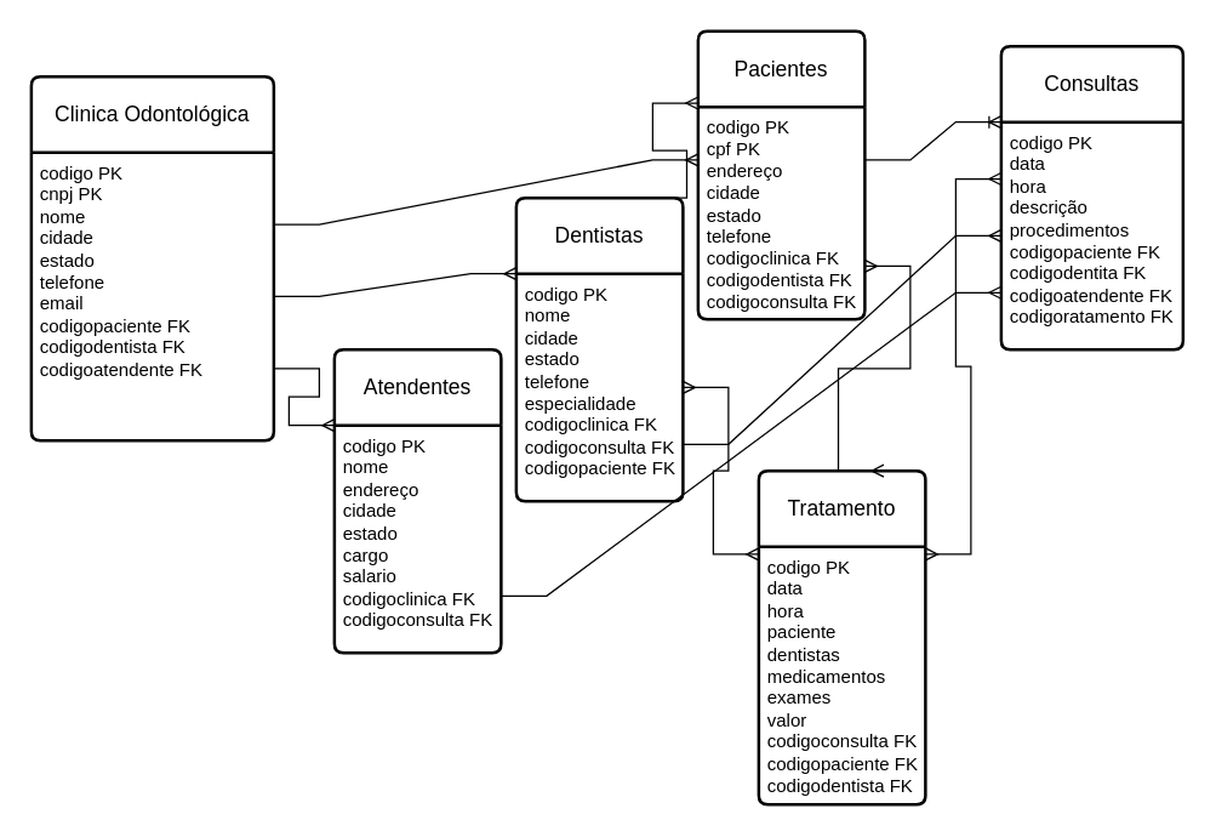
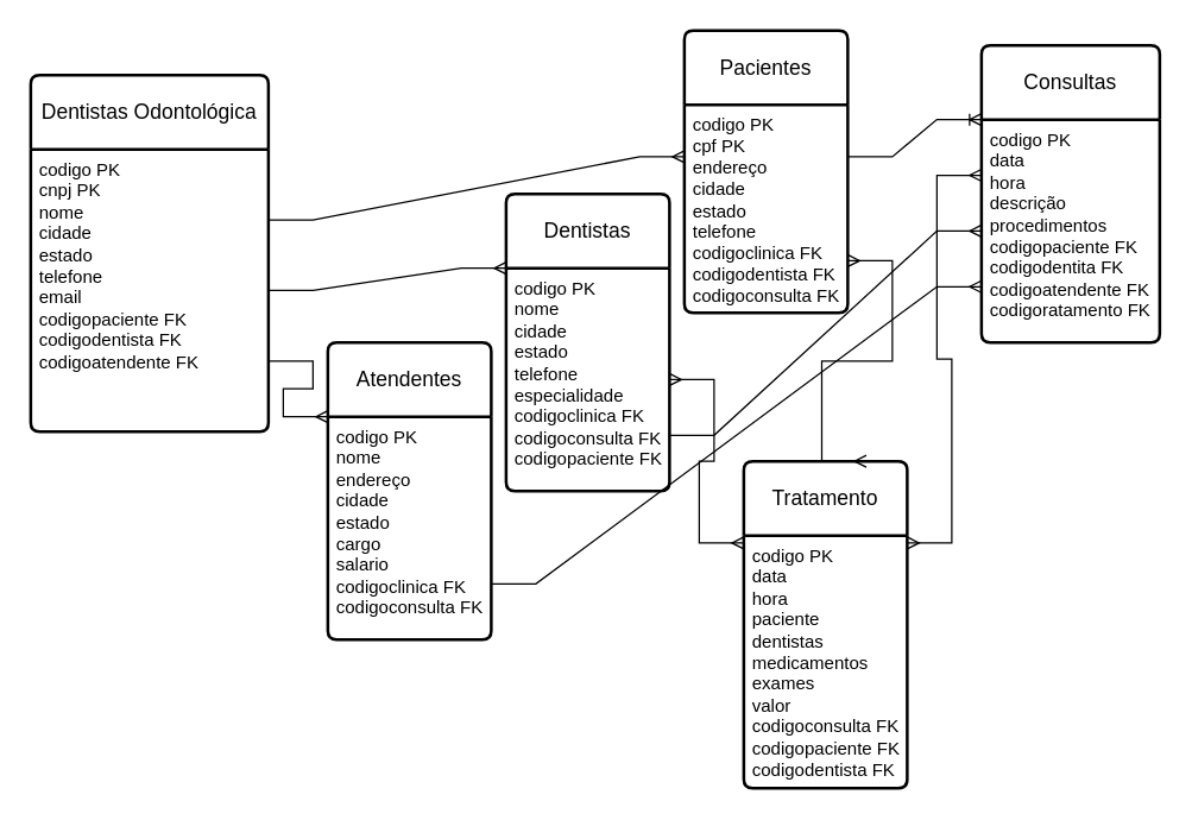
  <mxCell id="0" />
  <mxCell id="1" parent="0" />
- <mxCell id="2" value="Clinica Odontológica" style="swimlane;childLayout=stackLayout;horizontal=1;startSize=50;horizontalStack=0;rounded=1;fontSize=14;fontStyle=0;strokeWidth=2;resizeParent=0;resizeLast=1;shadow=0;dashed=0;align=center;arcSize=4;whiteSpace=wrap;html=1;" vertex="1" parent="1"><mxGeometry x="20" y="50" width="160" height="240" as="geometry" /></mxCell>
+ <mxCell id="2" value="Dentistas Odontológica" style="swimlane;childLayout=stackLayout;horizontal=1;startSize=50;horizontalStack=0;rounded=1;fontSize=14;fontStyle=0;strokeWidth=2;resizeParent=0;resizeLast=1;shadow=0;dashed=0;align=center;arcSize=4;whiteSpace=wrap;html=1;" vertex="1" parent="1"><mxGeometry x="20" y="50" width="160" height="240" as="geometry" /></mxCell>
  <mxCell id="3" value="codigo PK&lt;div&gt;cnpj PK&lt;/div&gt;&lt;div&gt;nome&lt;/div&gt;&lt;div&gt;cidade&lt;/div&gt;&lt;div&gt;estado&lt;/div&gt;&lt;div&gt;telefone&lt;/div&gt;&lt;div&gt;email&lt;/div&gt;&lt;div&gt;codigopaciente FK&lt;/div&gt;&lt;div&gt;codigodentista FK&lt;/div&gt;&lt;div&gt;codigoatendente FK&lt;/div&gt;" style="align=left;strokeColor=none;fillColor=none;spacingLeft=4;fontSize=12;verticalAlign=top;resizable=0;rotatable=0;part=1;html=1;" vertex="1" parent="2"><mxGeometry y="50" width="160" height="190" as="geometry" /></mxCell>
  <mxCell id="4" value="Pacientes" style="swimlane;childLayout=stackLayout;horizontal=1;startSize=50;horizontalStack=0;rounded=1;fontSize=14;fontStyle=0;strokeWidth=2;resizeParent=0;resizeLast=1;shadow=0;dashed=0;align=center;arcSize=4;whiteSpace=wrap;html=1;" vertex="1" parent="1"><mxGeometry x="460" width="110" height="190" as="geometry" y="20" /></mxCell>
  <mxCell id="5" value="codigo PK&lt;div&gt;cpf PK&lt;br&gt;&lt;div&gt;endereço&lt;/div&gt;&lt;div&gt;cidade&lt;/div&gt;&lt;div&gt;estado&lt;/div&gt;&lt;div&gt;telefone&lt;/div&gt;&lt;/div&gt;&lt;div&gt;codigoclinica FK&lt;/div&gt;&lt;div&gt;codigodentista FK&lt;/div&gt;&lt;div&gt;codigoconsulta FK&lt;/div&gt;" style="align=left;strokeColor=none;fillColor=none;spacingLeft=4;fontSize=12;verticalAlign=top;resizable=0;rotatable=0;part=1;html=1;" vertex="1" parent="4"><mxGeometry y="50" width="110" height="140" as="geometry" /></mxCell>
  <mxCell id="6" value="Dentistas" style="swimlane;childLayout=stackLayout;horizontal=1;startSize=50;horizontalStack=0;rounded=1;fontSize=14;fontStyle=0;strokeWidth=2;resizeParent=0;resizeLast=1;shadow=0;dashed=0;align=center;arcSize=4;whiteSpace=wrap;html=1;" vertex="1" parent="1"><mxGeometry x="340" y="130" width="110" height="200" as="geometry" /></mxCell>
  <mxCell id="7" value="codigo PK&lt;div&gt;nome&lt;/div&gt;&lt;div&gt;cidade&lt;/div&gt;&lt;div&gt;estado&lt;/div&gt;&lt;div&gt;telefone&lt;/div&gt;&lt;div&gt;especialidade&lt;/div&gt;&lt;div&gt;codigoclinica FK&lt;/div&gt;&lt;div&gt;codigoconsulta FK&lt;/div&gt;&lt;div&gt;codigopaciente FK&lt;/div&gt;" style="align=left;strokeColor=none;fillColor=none;spacingLeft=4;fontSize=12;verticalAlign=top;resizable=0;rotatable=0;part=1;html=1;" vertex="1" parent="6"><mxGeometry y="50" width="110" height="150" as="geometry" /></mxCell>
  <mxCell id="8" value="Atendentes" style="swimlane;childLayout=stackLayout;horizontal=1;startSize=50;horizontalStack=0;rounded=1;fontSize=14;fontStyle=0;strokeWidth=2;resizeParent=0;resizeLast=1;shadow=0;dashed=0;align=center;arcSize=4;whiteSpace=wrap;html=1;" vertex="1" parent="1"><mxGeometry x="220" y="230" width="110" height="200" as="geometry" /></mxCell>
  <mxCell id="9" value="codigo PK&lt;div&gt;nome&lt;/div&gt;&lt;div&gt;endereço&lt;/div&gt;&lt;div&gt;cidade&lt;/div&gt;&lt;div&gt;estado&lt;/div&gt;&lt;div&gt;cargo&lt;/div&gt;&lt;div&gt;salario&lt;/div&gt;&lt;div&gt;codigoclinica FK&lt;/div&gt;&lt;div&gt;codigoconsulta FK&lt;/div&gt;" style="align=left;strokeColor=none;fillColor=none;spacingLeft=4;fontSize=12;verticalAlign=top;resizable=0;rotatable=0;part=1;html=1;" vertex="1" parent="8"><mxGeometry y="50" width="110" height="150" as="geometry" /></mxCell>
  <mxCell id="10" value="Consultas" style="swimlane;childLayout=stackLayout;horizontal=1;startSize=50;horizontalStack=0;rounded=1;fontSize=14;fontStyle=0;strokeWidth=2;resizeParent=0;resizeLast=1;shadow=0;dashed=0;align=center;arcSize=4;whiteSpace=wrap;html=1;" vertex="1" parent="1"><mxGeometry x="660" y="30" width="120" height="200" as="geometry" /></mxCell>
  <mxCell id="11" value="codigo PK&lt;div&gt;data&lt;/div&gt;&lt;div&gt;hora&lt;/div&gt;&lt;div&gt;descrição&lt;/div&gt;&lt;div&gt;procedimentos&lt;/div&gt;&lt;div&gt;codigopaciente FK&lt;/div&gt;&lt;div&gt;codigodentita FK&lt;/div&gt;&lt;div&gt;codigoatendente FK&lt;/div&gt;&lt;div&gt;codigoratamento FK&lt;/div&gt;" style="align=left;strokeColor=none;fillColor=none;spacingLeft=4;fontSize=12;verticalAlign=top;resizable=0;rotatable=0;part=1;html=1;" vertex="1" parent="10"><mxGeometry y="50" width="120" height="150" as="geometry" /></mxCell>
  <mxCell id="12" value="Tratamento" style="swimlane;childLayout=stackLayout;horizontal=1;startSize=50;horizontalStack=0;rounded=1;fontSize=14;fontStyle=0;strokeWidth=2;resizeParent=0;resizeLast=1;shadow=0;dashed=0;align=center;arcSize=4;whiteSpace=wrap;html=1;" vertex="1" parent="1"><mxGeometry x="500" y="310" width="110" height="220" as="geometry" /></mxCell>
  <mxCell id="13" value="codigo PK&lt;div&gt;data&lt;/div&gt;&lt;div&gt;hora&lt;/div&gt;&lt;div&gt;paciente&lt;/div&gt;&lt;div&gt;dentistas&lt;/div&gt;&lt;div&gt;medicamentos&lt;/div&gt;&lt;div&gt;exames&lt;/div&gt;&lt;div&gt;valor&lt;/div&gt;&lt;div&gt;codigoconsulta FK&lt;/div&gt;&lt;div&gt;codigopaciente FK&lt;/div&gt;&lt;div&gt;codigodentista FK&lt;/div&gt;" style="align=left;strokeColor=none;fillColor=none;spacingLeft=4;fontSize=12;verticalAlign=top;resizable=0;rotatable=0;part=1;html=1;" vertex="1" parent="12"><mxGeometry y="50" width="110" height="170" as="geometry" /></mxCell>
  <mxCell id="14" value="" style="edgeStyle=entityRelationEdgeStyle;fontSize=12;html=1;endArrow=ERmany;rounded=0;exitX=1;exitY=0.25;exitDx=0;exitDy=0;entryX=0;entryY=0.25;entryDx=0;entryDy=0;" edge="1" parent="1" source="3" target="5"><mxGeometry width="100" height="100" relative="1" as="geometry"><mxPoint x="370" y="350" as="sourcePoint" /><mxPoint x="470" y="250" as="targetPoint" /></mxGeometry></mxCell>
  <mxCell id="15" value="" style="edgeStyle=entityRelationEdgeStyle;fontSize=12;html=1;endArrow=ERmany;rounded=0;exitX=1;exitY=0.5;exitDx=0;exitDy=0;entryX=0;entryY=0;entryDx=0;entryDy=0;" edge="1" parent="1" source="3" target="7"><mxGeometry width="100" height="100" relative="1" as="geometry"><mxPoint x="370" y="350" as="sourcePoint" /><mxPoint x="250" y="250" as="targetPoint" /></mxGeometry></mxCell>
  <mxCell id="16" value="" style="edgeStyle=entityRelationEdgeStyle;fontSize=12;html=1;endArrow=ERmany;rounded=0;exitX=1;exitY=0.75;exitDx=0;exitDy=0;entryX=0;entryY=0;entryDx=0;entryDy=0;" edge="1" parent="1" source="3" target="9"><mxGeometry width="100" height="100" relative="1" as="geometry"><mxPoint x="370" y="250" as="sourcePoint" /><mxPoint x="470" y="150" as="targetPoint" /></mxGeometry></mxCell>
  <mxCell id="17" value="" style="edgeStyle=entityRelationEdgeStyle;fontSize=12;html=1;endArrow=ERoneToMany;rounded=0;exitX=1;exitY=0.25;exitDx=0;exitDy=0;entryX=0;entryY=0;entryDx=0;entryDy=0;" edge="1" parent="1" source="5" target="11"><mxGeometry width="100" height="100" relative="1" as="geometry"><mxPoint x="600" y="120" as="sourcePoint" /><mxPoint x="700" as="targetPoint" y="20" /></mxGeometry></mxCell>
  <mxCell id="18" value="" style="edgeStyle=entityRelationEdgeStyle;fontSize=12;html=1;endArrow=ERmany;rounded=0;exitX=1;exitY=0.75;exitDx=0;exitDy=0;entryX=0;entryY=0.75;entryDx=0;entryDy=0;" edge="1" parent="1" source="9" target="11"><mxGeometry width="100" height="100" relative="1" as="geometry"><mxPoint x="370" y="350" as="sourcePoint" /><mxPoint x="470" y="250" as="targetPoint" /></mxGeometry></mxCell>
  <mxCell id="19" value="" style="edgeStyle=entityRelationEdgeStyle;fontSize=12;html=1;endArrow=ERmany;rounded=0;exitX=1;exitY=0.75;exitDx=0;exitDy=0;entryX=0;entryY=0.5;entryDx=0;entryDy=0;" edge="1" parent="1" source="7" target="11"><mxGeometry width="100" height="100" relative="1" as="geometry"><mxPoint x="370" y="350" as="sourcePoint" /><mxPoint x="470" y="250" as="targetPoint" /></mxGeometry></mxCell>
  <mxCell id="20" value="" style="edgeStyle=entityRelationEdgeStyle;fontSize=12;html=1;endArrow=ERmany;startArrow=ERmany;rounded=0;exitX=1;exitY=0.25;exitDx=0;exitDy=0;entryX=0;entryY=0.25;entryDx=0;entryDy=0;" edge="1" parent="1" source="12" target="11"><mxGeometry width="100" height="100" relative="1" as="geometry"><mxPoint x="370" y="350" as="sourcePoint" /><mxPoint x="640" y="230" as="targetPoint" /></mxGeometry></mxCell>
- <mxCell id="21" value="" style="edgeStyle=entityRelationEdgeStyle;fontSize=12;html=1;endArrow=ERmany;rounded=0;exitX=0.75;exitY=0;exitDx=0;exitDy=0;entryX=0;entryY=0.25;entryDx=0;entryDy=0;" edge="1" parent="1" source="6" target="4"><mxGeometry width="100" height="100" relative="1" as="geometry"><mxPoint x="370" y="250" as="sourcePoint" /><mxPoint x="470" y="150" as="targetPoint" /></mxGeometry></mxCell>
  <mxCell id="22" value="" style="edgeStyle=entityRelationEdgeStyle;fontSize=12;html=1;endArrow=ERmany;startArrow=ERmany;rounded=0;entryX=1;entryY=0.5;entryDx=0;entryDy=0;exitX=0;exitY=0.25;exitDx=0;exitDy=0;" edge="1" parent="1" source="12" target="7"><mxGeometry width="100" height="100" relative="1" as="geometry"><mxPoint x="570" y="280" as="sourcePoint" /><mxPoint x="470" y="250" as="targetPoint" /></mxGeometry></mxCell>
  <mxCell id="23" value="" style="edgeStyle=entityRelationEdgeStyle;fontSize=12;html=1;endArrow=ERmany;startArrow=ERmany;rounded=0;exitX=1;exitY=0.75;exitDx=0;exitDy=0;entryX=0.75;entryY=0;entryDx=0;entryDy=0;" edge="1" parent="1" source="5" target="12"><mxGeometry width="100" height="100" relative="1" as="geometry"><mxPoint x="370" y="350" as="sourcePoint" /><mxPoint x="470" y="250" as="targetPoint" /></mxGeometry></mxCell>
